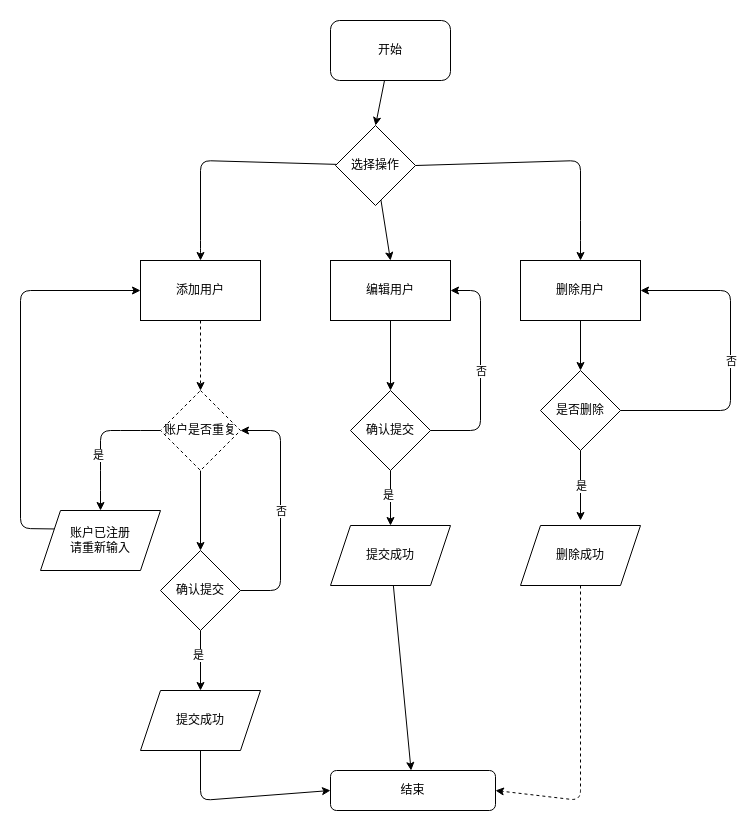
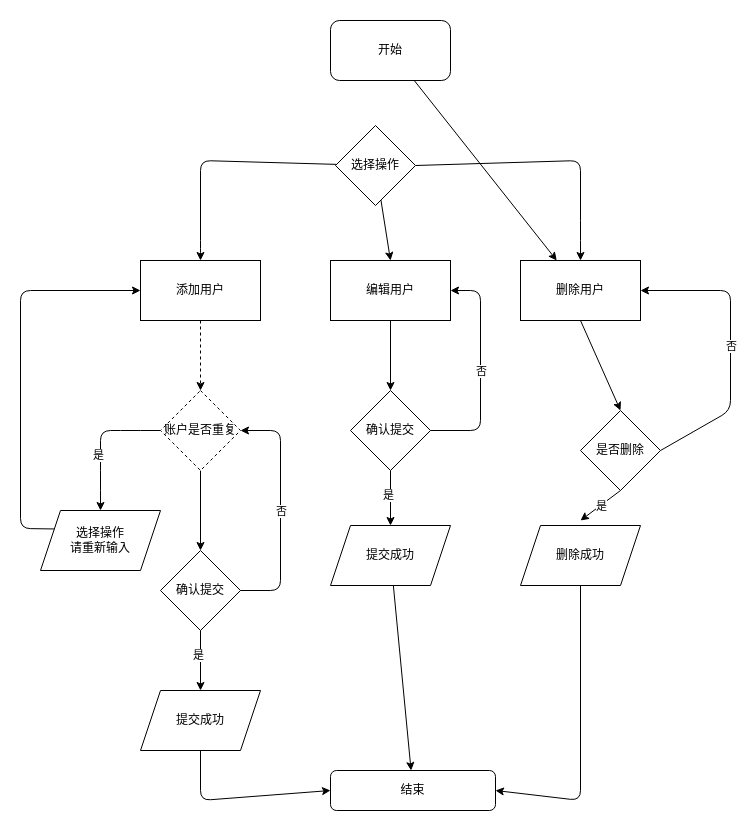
  <mxCell id="0" />
  <mxCell id="1" parent="0" />
- <mxCell id="2" style="edgeStyle=none;html=1;entryX=0.5;entryY=0;entryDx=0;entryDy=0;" edge="1" parent="1" source="3" target="7"><mxGeometry relative="1" as="geometry" /></mxCell>
+ <mxCell id="2" style="edgeStyle=none;html=1;" edge="1" parent="1" source="3" target="13"><mxGeometry relative="1" as="geometry" /></mxCell>
  <mxCell id="3" value="开始" style="rounded=1;whiteSpace=wrap;html=1;" vertex="1" parent="1"><mxGeometry x="330" y="20" width="120" height="60" as="geometry" /></mxCell>
  <mxCell id="4" style="edgeStyle=none;html=1;" edge="1" parent="1" source="7"><mxGeometry relative="1" as="geometry"><mxPoint x="200" y="260" as="targetPoint" /><Array as="points"><mxPoint x="200" y="160" /><mxPoint x="200" y="250" /></Array></mxGeometry></mxCell>
  <mxCell id="5" style="edgeStyle=none;html=1;" edge="1" parent="1" source="7"><mxGeometry relative="1" as="geometry"><mxPoint x="390" y="260" as="targetPoint" /></mxGeometry></mxCell>
  <mxCell id="6" style="edgeStyle=none;html=1;exitX=1;exitY=0.5;exitDx=0;exitDy=0;" edge="1" parent="1" source="7"><mxGeometry relative="1" as="geometry"><mxPoint x="580" y="260" as="targetPoint" /><Array as="points"><mxPoint x="580" y="160" /><mxPoint x="580" y="230" /></Array></mxGeometry></mxCell>
  <mxCell id="7" value="选择操作" style="rhombus;whiteSpace=wrap;html=1;" vertex="1" parent="1"><mxGeometry x="335" y="125" width="80" height="80" as="geometry" /></mxCell>
  <mxCell id="8" value="" style="edgeStyle=none;html=1;dashed=1;" edge="1" parent="1" source="9" target="29"><mxGeometry relative="1" as="geometry" /></mxCell>
  <mxCell id="9" value="添加用户" style="rounded=0;whiteSpace=wrap;html=1;" vertex="1" parent="1"><mxGeometry x="140" y="260" width="120" height="60" as="geometry" /></mxCell>
  <mxCell id="10" value="" style="edgeStyle=none;html=1;" edge="1" parent="1" source="11" target="22"><mxGeometry relative="1" as="geometry" /></mxCell>
  <mxCell id="11" value="编辑用户" style="rounded=0;whiteSpace=wrap;html=1;" vertex="1" parent="1"><mxGeometry x="330" y="260" width="120" height="60" as="geometry" /></mxCell>
  <mxCell id="12" style="edgeStyle=none;html=1;exitX=0.5;exitY=1;exitDx=0;exitDy=0;entryX=0.5;entryY=0;entryDx=0;entryDy=0;" edge="1" parent="1" source="13" target="14"><mxGeometry relative="1" as="geometry" /></mxCell>
  <mxCell id="13" value="删除用户" style="rounded=0;whiteSpace=wrap;html=1;" vertex="1" parent="1"><mxGeometry x="520" y="260" width="120" height="60" as="geometry" /></mxCell>
- <mxCell id="14" value="是否删除" style="rhombus;whiteSpace=wrap;html=1;" vertex="1" parent="1"><mxGeometry x="540" y="370" width="80" height="80" as="geometry" /></mxCell>
+ <mxCell id="14" value="是否删除" style="rhombus;whiteSpace=wrap;html=1;" vertex="1" parent="1"><mxGeometry x="580" y="410" width="80" height="80" as="geometry" /></mxCell>
  <mxCell id="15" value="" style="endArrow=classic;html=1;exitX=1;exitY=0.5;exitDx=0;exitDy=0;entryX=1;entryY=0.5;entryDx=0;entryDy=0;" edge="1" parent="1" source="14" target="13"><mxGeometry relative="1" as="geometry"><mxPoint x="630" y="410" as="sourcePoint" /><mxPoint x="730" y="280" as="targetPoint" /><Array as="points"><mxPoint x="730" y="410" /><mxPoint x="730" y="290" /></Array></mxGeometry></mxCell>
  <mxCell id="16" value="否" style="edgeLabel;resizable=0;html=1;align=center;verticalAlign=middle;" connectable="0" vertex="1" parent="15"><mxGeometry relative="1" as="geometry" /></mxCell>
  <mxCell id="17" value="" style="endArrow=classic;html=1;exitX=0.5;exitY=1;exitDx=0;exitDy=0;" edge="1" parent="1" source="14"><mxGeometry relative="1" as="geometry"><mxPoint x="690" y="310" as="sourcePoint" /><mxPoint x="580" y="520" as="targetPoint" /></mxGeometry></mxCell>
  <mxCell id="18" value="是" style="edgeLabel;resizable=0;html=1;align=center;verticalAlign=middle;" connectable="0" vertex="1" parent="17"><mxGeometry relative="1" as="geometry" /></mxCell>
- <mxCell id="19" style="edgeStyle=none;html=1;entryX=1;entryY=0.5;entryDx=0;entryDy=0;dashed=1;" edge="1" parent="1" source="20" target="41"><mxGeometry relative="1" as="geometry"><mxPoint x="580" y="810" as="targetPoint" /><Array as="points"><mxPoint x="580" y="800" /></Array></mxGeometry></mxCell>
+ <mxCell id="19" style="edgeStyle=none;html=1;entryX=1;entryY=0.5;entryDx=0;entryDy=0;" edge="1" parent="1" source="20" target="41"><mxGeometry relative="1" as="geometry"><mxPoint x="580" y="810" as="targetPoint" /><Array as="points"><mxPoint x="580" y="800" /></Array></mxGeometry></mxCell>
  <mxCell id="20" value="删除成功" style="shape=parallelogram;perimeter=parallelogramPerimeter;whiteSpace=wrap;html=1;fixedSize=1;" vertex="1" parent="1"><mxGeometry x="520" y="525" width="120" height="60" as="geometry" /></mxCell>
  <mxCell id="21" value="" style="edgeStyle=none;html=1;" edge="1" parent="1" source="22" target="26"><mxGeometry relative="1" as="geometry" /></mxCell>
  <mxCell id="22" value="确认提交" style="rhombus;whiteSpace=wrap;html=1;rounded=0;" vertex="1" parent="1"><mxGeometry x="350" y="390" width="80" height="80" as="geometry" /></mxCell>
  <mxCell id="23" value="" style="endArrow=classic;html=1;entryX=1;entryY=0.5;entryDx=0;entryDy=0;exitX=1;exitY=0.5;exitDx=0;exitDy=0;" edge="1" parent="1" source="22" target="11"><mxGeometry relative="1" as="geometry"><mxPoint x="640" y="420" as="sourcePoint" /><mxPoint x="650" y="300" as="targetPoint" /><Array as="points"><mxPoint x="480" y="430" /><mxPoint x="480" y="290" /></Array></mxGeometry></mxCell>
  <mxCell id="24" value="否" style="edgeLabel;resizable=0;html=1;align=center;verticalAlign=middle;" connectable="0" vertex="1" parent="23"><mxGeometry relative="1" as="geometry" /></mxCell>
  <mxCell id="25" style="edgeStyle=none;html=1;" edge="1" parent="1" source="26" target="41"><mxGeometry relative="1" as="geometry" /></mxCell>
  <mxCell id="26" value="提交成功" style="shape=parallelogram;perimeter=parallelogramPerimeter;whiteSpace=wrap;html=1;fixedSize=1;rounded=0;" vertex="1" parent="1"><mxGeometry x="330" y="525" width="120" height="60" as="geometry" /></mxCell>
  <mxCell id="27" style="edgeStyle=none;html=1;" edge="1" parent="1" source="29"><mxGeometry relative="1" as="geometry"><mxPoint x="100" y="510" as="targetPoint" /><Array as="points"><mxPoint x="130" y="430" /><mxPoint x="100" y="430" /><mxPoint x="100" y="480" /></Array></mxGeometry></mxCell>
  <mxCell id="28" value="" style="edgeStyle=none;html=1;" edge="1" parent="1" source="29" target="34"><mxGeometry relative="1" as="geometry" /></mxCell>
  <mxCell id="29" value="账户是否重复" style="rhombus;whiteSpace=wrap;html=1;rounded=0;dashed=1;" vertex="1" parent="1"><mxGeometry x="160" y="390" width="80" height="80" as="geometry" /></mxCell>
  <mxCell id="30" value="" style="endArrow=classic;html=1;exitX=0;exitY=0.25;exitDx=0;exitDy=0;" edge="1" parent="1" source="31"><mxGeometry relative="1" as="geometry"><mxPoint x="30" y="470" as="sourcePoint" /><mxPoint x="140" y="290" as="targetPoint" /><Array as="points"><mxPoint x="20" y="528" /><mxPoint x="20" y="290" /></Array></mxGeometry></mxCell>
- <mxCell id="31" value="账户已注册&lt;br&gt;请重新输入" style="shape=parallelogram;perimeter=parallelogramPerimeter;whiteSpace=wrap;html=1;fixedSize=1;" vertex="1" parent="1"><mxGeometry x="40" y="510" width="120" height="60" as="geometry" /></mxCell>
+ <mxCell id="31" value="选择操作&lt;br&gt;请重新输入" style="shape=parallelogram;perimeter=parallelogramPerimeter;whiteSpace=wrap;html=1;fixedSize=1;" vertex="1" parent="1"><mxGeometry x="40" y="510" width="120" height="60" as="geometry" /></mxCell>
  <mxCell id="32" value="是" style="edgeLabel;resizable=0;html=1;align=center;verticalAlign=middle;" connectable="0" vertex="1" parent="1"><mxGeometry x="30" y="370.004" as="geometry"><mxPoint x="67" y="84" as="offset" /></mxGeometry></mxCell>
  <mxCell id="33" value="" style="edgeStyle=none;html=1;" edge="1" parent="1" source="34" target="38"><mxGeometry relative="1" as="geometry" /></mxCell>
  <mxCell id="34" value="确认提交" style="rhombus;whiteSpace=wrap;html=1;rounded=0;" vertex="1" parent="1"><mxGeometry x="160" y="550" width="80" height="80" as="geometry" /></mxCell>
  <mxCell id="35" value="" style="endArrow=classic;html=1;entryX=1;entryY=0.5;entryDx=0;entryDy=0;exitX=1;exitY=0.5;exitDx=0;exitDy=0;" edge="1" parent="1" source="34" target="29"><mxGeometry relative="1" as="geometry"><mxPoint x="440" y="440" as="sourcePoint" /><mxPoint x="460" y="300" as="targetPoint" /><Array as="points"><mxPoint x="280" y="590" /><mxPoint x="280" y="430" /></Array></mxGeometry></mxCell>
  <mxCell id="36" value="否" style="edgeLabel;resizable=0;html=1;align=center;verticalAlign=middle;" connectable="0" vertex="1" parent="35"><mxGeometry relative="1" as="geometry" /></mxCell>
  <mxCell id="37" style="edgeStyle=none;html=1;entryX=0;entryY=0.5;entryDx=0;entryDy=0;" edge="1" parent="1" source="38" target="41"><mxGeometry relative="1" as="geometry"><mxPoint x="200" y="810" as="targetPoint" /><Array as="points"><mxPoint x="200" y="800" /></Array></mxGeometry></mxCell>
  <mxCell id="38" value="提交成功" style="shape=parallelogram;perimeter=parallelogramPerimeter;whiteSpace=wrap;html=1;fixedSize=1;rounded=0;" vertex="1" parent="1"><mxGeometry x="140" y="690" width="120" height="60" as="geometry" /></mxCell>
  <mxCell id="39" value="是" style="edgeLabel;resizable=0;html=1;align=center;verticalAlign=middle;" connectable="0" vertex="1" parent="1"><mxGeometry x="130" y="570.004" as="geometry"><mxPoint x="67" y="84" as="offset" /></mxGeometry></mxCell>
  <mxCell id="40" value="是" style="edgeLabel;resizable=0;html=1;align=center;verticalAlign=middle;" connectable="0" vertex="1" parent="1"><mxGeometry x="320" y="410.004" as="geometry"><mxPoint x="67" y="84" as="offset" /></mxGeometry></mxCell>
  <mxCell id="41" value="结束" style="rounded=1;whiteSpace=wrap;html=1;" vertex="1" parent="1"><mxGeometry x="330" y="770" width="165" height="40" as="geometry" /></mxCell>
